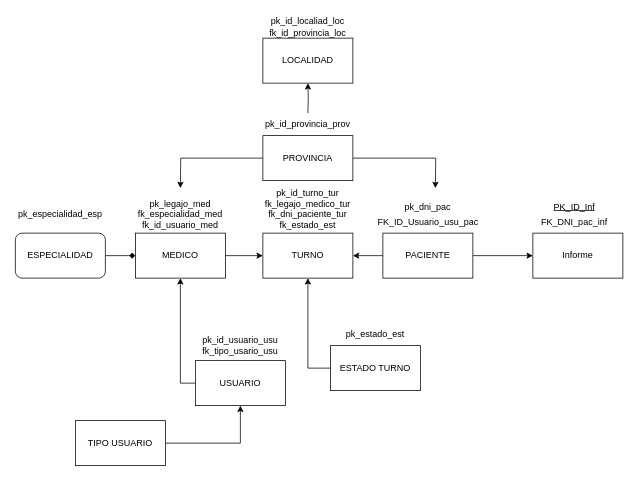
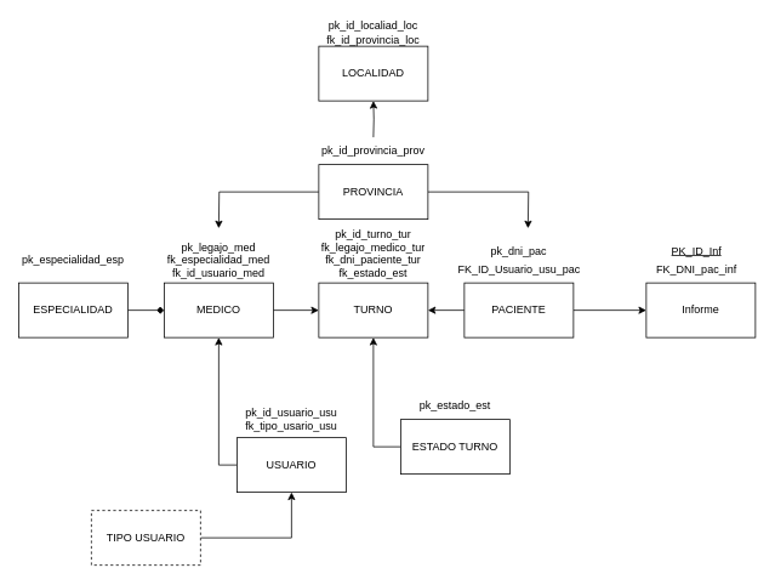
  <mxCell id="0" />
  <mxCell id="1" parent="0" />
  <mxCell id="2" style="edgeStyle=orthogonalEdgeStyle;rounded=0;orthogonalLoop=1;jettySize=auto;html=1;exitX=0;exitY=0.5;exitDx=0;exitDy=0;entryX=0.5;entryY=1;entryDx=0;entryDy=0;" edge="1" parent="1" source="3" target="6"><mxGeometry relative="1" as="geometry" /></mxCell>
  <mxCell id="3" value="USUARIO" style="rounded=0;whiteSpace=wrap;html=1;" parent="1" vertex="1"><mxGeometry x="260" y="480" width="120" height="60" as="geometry" /></mxCell>
  <mxCell id="4" value="pk_id_usuario_usu&lt;div&gt;fk_tipo_usario_usu&lt;/div&gt;" style="text;html=1;align=center;verticalAlign=middle;whiteSpace=wrap;rounded=0;" parent="1" vertex="1"><mxGeometry x="260" y="450" width="120" height="20" as="geometry" /></mxCell>
  <mxCell id="5" value="" style="edgeStyle=orthogonalEdgeStyle;rounded=0;orthogonalLoop=1;jettySize=auto;html=1;" parent="1" source="6" target="10" edge="1"><mxGeometry relative="1" as="geometry" /></mxCell>
  <mxCell id="6" value="&lt;div&gt;MEDICO&lt;/div&gt;" style="rounded=0;whiteSpace=wrap;html=1;" parent="1" vertex="1"><mxGeometry x="180" y="310" width="120" height="60" as="geometry" /></mxCell>
  <mxCell id="7" value="" style="edgeStyle=orthogonalEdgeStyle;rounded=0;orthogonalLoop=1;jettySize=auto;html=1;" parent="1" source="9" target="10" edge="1"><mxGeometry relative="1" as="geometry" /></mxCell>
  <mxCell id="8" style="edgeStyle=orthogonalEdgeStyle;rounded=0;orthogonalLoop=1;jettySize=auto;html=1;exitX=1;exitY=0.5;exitDx=0;exitDy=0;entryX=0;entryY=0.5;entryDx=0;entryDy=0;" edge="1" parent="1" source="9" target="29"><mxGeometry relative="1" as="geometry" /></mxCell>
  <mxCell id="9" value="&lt;div&gt;PACIENTE&lt;/div&gt;" style="rounded=0;whiteSpace=wrap;html=1;" parent="1" vertex="1"><mxGeometry x="510" y="310" width="120" height="60" as="geometry" /></mxCell>
  <mxCell id="10" value="TURNO" style="rounded=0;whiteSpace=wrap;html=1;" parent="1" vertex="1"><mxGeometry x="350" y="310" width="120" height="60" as="geometry" /></mxCell>
  <mxCell id="11" value="" style="edgeStyle=orthogonalEdgeStyle;rounded=0;orthogonalLoop=1;jettySize=auto;html=1;endArrow=diamond;" parent="1" source="12" target="6" edge="1"><mxGeometry relative="1" as="geometry" /></mxCell>
- <mxCell id="12" value="ESPECIALIDAD" style="whiteSpace=wrap;html=1;rounded=1;" parent="1" vertex="1"><mxGeometry x="20" y="310" width="120" height="60" as="geometry" /></mxCell>
+ <mxCell id="12" value="ESPECIALIDAD" style="rounded=0;whiteSpace=wrap;html=1;" parent="1" vertex="1"><mxGeometry x="20" y="310" width="120" height="60" as="geometry" /></mxCell>
  <mxCell id="13" style="edgeStyle=orthogonalEdgeStyle;rounded=0;orthogonalLoop=1;jettySize=auto;html=1;exitX=0;exitY=0.5;exitDx=0;exitDy=0;entryX=0.5;entryY=1;entryDx=0;entryDy=0;" edge="1" parent="1" source="14" target="10"><mxGeometry relative="1" as="geometry" /></mxCell>
  <mxCell id="14" value="ESTADO TURNO" style="rounded=0;whiteSpace=wrap;html=1;" parent="1" vertex="1"><mxGeometry x="440" y="460" width="120" height="60" as="geometry" /></mxCell>
  <mxCell id="15" style="edgeStyle=orthogonalEdgeStyle;rounded=0;orthogonalLoop=1;jettySize=auto;html=1;" parent="1" source="18" edge="1"><mxGeometry relative="1" as="geometry"><mxPoint x="240" y="250" as="targetPoint" /></mxGeometry></mxCell>
  <mxCell id="16" style="edgeStyle=orthogonalEdgeStyle;rounded=0;orthogonalLoop=1;jettySize=auto;html=1;" parent="1" source="18" edge="1"><mxGeometry relative="1" as="geometry"><mxPoint x="580" y="250" as="targetPoint" /></mxGeometry></mxCell>
  <mxCell id="17" style="edgeStyle=orthogonalEdgeStyle;rounded=0;orthogonalLoop=1;jettySize=auto;html=1;entryX=0.5;entryY=1;entryDx=0;entryDy=0;" parent="1" target="19" edge="1"><mxGeometry relative="1" as="geometry"><mxPoint x="410" y="140" as="targetPoint" /><mxPoint x="410" y="150" as="sourcePoint" /></mxGeometry></mxCell>
  <mxCell id="18" value="PROVINCIA" style="rounded=0;whiteSpace=wrap;html=1;" parent="1" vertex="1"><mxGeometry x="350" y="180" width="120" height="60" as="geometry" /></mxCell>
  <mxCell id="19" value="LOCALIDAD" style="rounded=0;whiteSpace=wrap;html=1;" parent="1" vertex="1"><mxGeometry x="350" y="50" width="120" height="60" as="geometry" /></mxCell>
  <mxCell id="20" style="edgeStyle=orthogonalEdgeStyle;rounded=0;orthogonalLoop=1;jettySize=auto;html=1;exitX=1;exitY=0.5;exitDx=0;exitDy=0;entryX=0.5;entryY=1;entryDx=0;entryDy=0;" edge="1" parent="1" source="21" target="3"><mxGeometry relative="1" as="geometry" /></mxCell>
- <mxCell id="21" value="TIPO USUARIO" style="rounded=0;whiteSpace=wrap;html=1;" parent="1" vertex="1"><mxGeometry x="100" y="560" width="120" height="60" as="geometry" /></mxCell>
+ <mxCell id="21" value="TIPO USUARIO" style="rounded=0;whiteSpace=wrap;html=1;dashed=1;" parent="1" vertex="1"><mxGeometry x="100" y="560" width="120" height="60" as="geometry" /></mxCell>
  <mxCell id="22" value="pk_estado_est" style="text;html=1;align=center;verticalAlign=middle;whiteSpace=wrap;rounded=0;" parent="1" vertex="1"><mxGeometry x="470" y="430" width="60" height="30" as="geometry" /></mxCell>
  <mxCell id="23" value="pk_id_turno_tur&lt;div&gt;fk_legajo_medico_tur&lt;/div&gt;&lt;div&gt;fk_dni_paciente_tur&lt;/div&gt;&lt;div&gt;fk_estado_est&lt;/div&gt;&lt;div&gt;&lt;br&gt;&lt;/div&gt;" style="text;html=1;align=center;verticalAlign=middle;whiteSpace=wrap;rounded=0;" parent="1" vertex="1"><mxGeometry x="380" y="270" width="60" height="30" as="geometry" /></mxCell>
  <mxCell id="24" value="pk_dni_pac" style="text;html=1;align=center;verticalAlign=middle;whiteSpace=wrap;rounded=0;" parent="1" vertex="1"><mxGeometry x="540" y="260" width="60" height="30" as="geometry" /></mxCell>
  <mxCell id="25" value="pk_legajo_med&lt;div&gt;&lt;span style=&quot;background-color: initial;&quot;&gt;fk_especialidad_med&lt;/span&gt;&lt;div&gt;fk_id_usuario_med&lt;/div&gt;&lt;/div&gt;" style="text;html=1;align=center;verticalAlign=middle;whiteSpace=wrap;rounded=0;" parent="1" vertex="1"><mxGeometry x="210" y="270" width="60" height="30" as="geometry" /></mxCell>
  <mxCell id="26" value="pk_especialidad_esp" style="text;html=1;align=center;verticalAlign=middle;whiteSpace=wrap;rounded=0;" parent="1" vertex="1"><mxGeometry x="50" y="270" width="60" height="30" as="geometry" /></mxCell>
  <mxCell id="27" value="pk_id_localiad_loc&lt;div&gt;fk_id_provincia_loc&lt;/div&gt;" style="text;html=1;align=center;verticalAlign=middle;whiteSpace=wrap;rounded=0;" parent="1" vertex="1"><mxGeometry x="380" y="20" width="60" height="30" as="geometry" /></mxCell>
  <mxCell id="28" value="pk_id_provincia_prov" style="text;html=1;align=center;verticalAlign=middle;whiteSpace=wrap;rounded=0;" parent="1" vertex="1"><mxGeometry x="380" y="150" width="60" height="30" as="geometry" /></mxCell>
  <mxCell id="29" value="&lt;div&gt;Informe&lt;/div&gt;" style="rounded=0;whiteSpace=wrap;html=1;" vertex="1" parent="1"><mxGeometry x="710" y="310" width="120" height="60" as="geometry" /></mxCell>
  <mxCell id="30" value="&lt;u&gt;PK_ID_Inf&lt;/u&gt;" style="text;html=1;align=center;verticalAlign=middle;resizable=0;points=[];autosize=1;strokeColor=none;fillColor=none;" vertex="1" parent="1"><mxGeometry x="725" y="260" width="80" height="30" as="geometry" /></mxCell>
  <mxCell id="31" value="FK_DNI_pac_inf" style="text;html=1;align=center;verticalAlign=middle;resizable=0;points=[];autosize=1;strokeColor=none;fillColor=none;" vertex="1" parent="1"><mxGeometry x="710" y="280" width="110" height="30" as="geometry" /></mxCell>
  <mxCell id="32" value="FK_ID_Usuario_usu_pac" style="text;html=1;align=center;verticalAlign=middle;resizable=0;points=[];autosize=1;strokeColor=none;fillColor=none;" vertex="1" parent="1"><mxGeometry x="490" y="280" width="160" height="30" as="geometry" /></mxCell>
